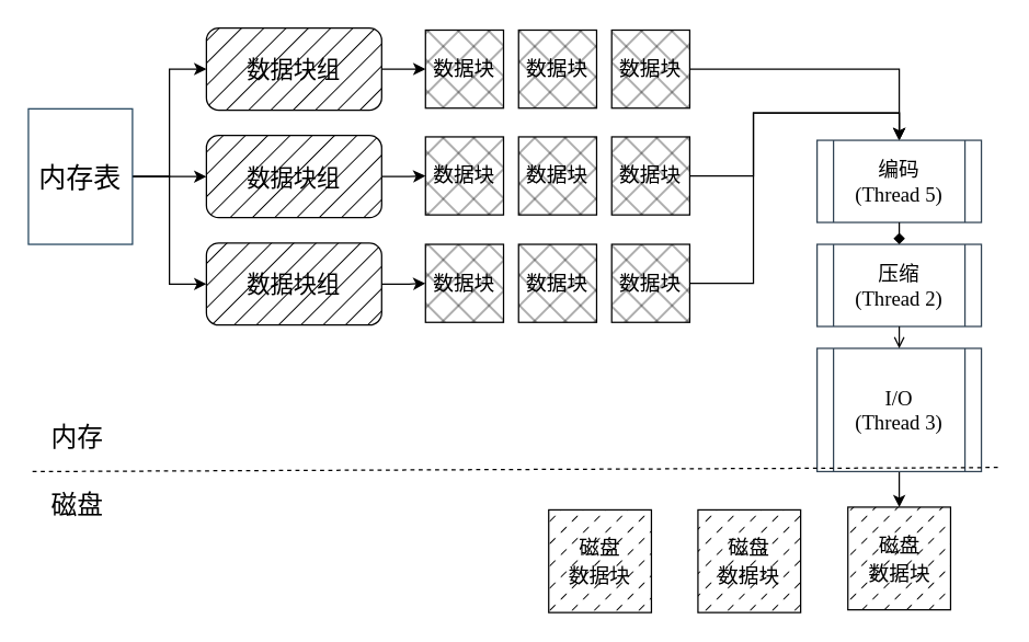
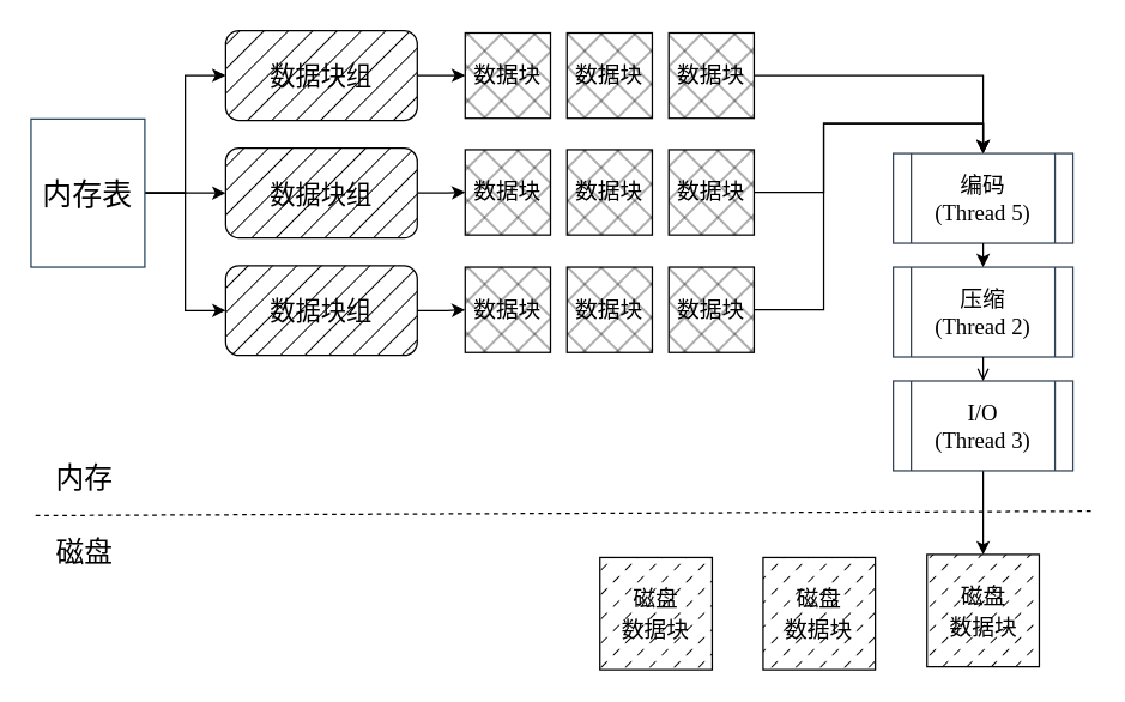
  <mxCell id="0" />
  <mxCell id="1" parent="0" />
  <mxCell id="2" style="edgeStyle=orthogonalEdgeStyle;rounded=0;orthogonalLoop=1;jettySize=auto;html=1;fontSize=22;fillColor=#d0cee2;strokeColor=#000000;fontFamily=Times New Roman;" parent="1" source="5" target="7" edge="1"><mxGeometry relative="1" as="geometry" /></mxCell>
  <mxCell id="3" style="edgeStyle=orthogonalEdgeStyle;rounded=0;orthogonalLoop=1;jettySize=auto;html=1;fontSize=22;fillColor=#d0cee2;strokeColor=#000000;fontFamily=Times New Roman;" parent="1" source="5" target="9" edge="1"><mxGeometry relative="1" as="geometry" /></mxCell>
  <mxCell id="4" style="edgeStyle=orthogonalEdgeStyle;rounded=0;orthogonalLoop=1;jettySize=auto;html=1;fontSize=22;fillColor=#d0cee2;strokeColor=#000000;fontFamily=Times New Roman;" parent="1" source="5" target="11" edge="1"><mxGeometry relative="1" as="geometry" /></mxCell>
  <mxCell id="5" value="&lt;font style=&quot;font-size: 20px;&quot;&gt;内存表&lt;/font&gt;" style="whiteSpace=wrap;html=1;fillColor=default;strokeColor=#23445d;fontFamily=Times New Roman;fontColor=#000000;rounded=0;" parent="1" vertex="1"><mxGeometry x="20" y="79" width="76" height="99" as="geometry" /></mxCell>
  <mxCell id="6" style="edgeStyle=orthogonalEdgeStyle;rounded=0;orthogonalLoop=1;jettySize=auto;html=1;entryX=0;entryY=0.5;entryDx=0;entryDy=0;fontSize=15;fillColor=#b1ddf0;strokeColor=#000000;fontFamily=Times New Roman;" parent="1" source="7" target="12" edge="1"><mxGeometry relative="1" as="geometry" /></mxCell>
  <mxCell id="7" value="&lt;font style=&quot;font-size: 17px;&quot;&gt;数据块组&lt;/font&gt;" style="rounded=1;whiteSpace=wrap;html=1;fontSize=22;fillColor=#000000;strokeColor=default;fontFamily=Times New Roman;fontColor=#000000;fillStyle=hatch;" parent="1" vertex="1"><mxGeometry x="150" y="20" width="128" height="60" as="geometry" /></mxCell>
  <mxCell id="8" style="edgeStyle=orthogonalEdgeStyle;rounded=0;orthogonalLoop=1;jettySize=auto;html=1;entryX=0;entryY=0.5;entryDx=0;entryDy=0;fontSize=15;fillColor=#b1ddf0;strokeColor=#000000;fontFamily=Times New Roman;" parent="1" source="9" target="16" edge="1"><mxGeometry relative="1" as="geometry" /></mxCell>
  <mxCell id="9" value="&lt;font style=&quot;font-size: 17px;&quot;&gt;数据块组&lt;/font&gt;" style="rounded=1;whiteSpace=wrap;html=1;fontSize=22;fillColor=#000000;strokeColor=default;fontFamily=Times New Roman;fontColor=#000000;fillStyle=hatch;" parent="1" vertex="1"><mxGeometry x="150" y="98.5" width="128" height="60" as="geometry" /></mxCell>
  <mxCell id="10" style="edgeStyle=orthogonalEdgeStyle;rounded=0;orthogonalLoop=1;jettySize=auto;html=1;fontSize=15;fillColor=#b1ddf0;strokeColor=#000000;fontFamily=Times New Roman;" parent="1" source="11" target="20" edge="1"><mxGeometry relative="1" as="geometry" /></mxCell>
  <mxCell id="11" value="&lt;font style=&quot;font-size: 17px;&quot;&gt;数据块组&lt;/font&gt;" style="rounded=1;whiteSpace=wrap;html=1;fontSize=22;fillColor=#000000;strokeColor=default;fontFamily=Times New Roman;fontColor=#000000;fillStyle=hatch;" parent="1" vertex="1"><mxGeometry x="150" y="177" width="128" height="60" as="geometry" /></mxCell>
  <mxCell id="12" value="&lt;font style=&quot;font-size: 15px;&quot;&gt;数据块&lt;/font&gt;" style="whiteSpace=wrap;html=1;aspect=fixed;fontSize=17;fillColor=#000000;strokeColor=#000000;fontFamily=Times New Roman;fontColor=#000000;fillStyle=cross-hatch;gradientColor=none;" parent="1" vertex="1"><mxGeometry x="310" y="21.5" width="57" height="57" as="geometry" /></mxCell>
  <mxCell id="13" value="&lt;font style=&quot;font-size: 15px;&quot;&gt;数据块&lt;/font&gt;" style="whiteSpace=wrap;html=1;aspect=fixed;fontSize=17;fillColor=#000000;strokeColor=#000000;fontFamily=Times New Roman;fontColor=#000000;fillStyle=cross-hatch;gradientColor=none;" parent="1" vertex="1"><mxGeometry x="378" y="21.5" width="57" height="57" as="geometry" /></mxCell>
  <mxCell id="14" style="edgeStyle=orthogonalEdgeStyle;rounded=0;orthogonalLoop=1;jettySize=auto;html=1;entryX=0.5;entryY=0;entryDx=0;entryDy=0;fontSize=15;fontFamily=Times New Roman;" parent="1" source="15" target="24" edge="1"><mxGeometry relative="1" as="geometry" /></mxCell>
  <mxCell id="15" value="&lt;font style=&quot;font-size: 15px;&quot;&gt;数据块&lt;/font&gt;" style="whiteSpace=wrap;html=1;aspect=fixed;fontSize=17;fillColor=#000000;strokeColor=#000000;fontFamily=Times New Roman;fontColor=#000000;fillStyle=cross-hatch;gradientColor=none;" parent="1" vertex="1"><mxGeometry x="446" y="21.5" width="57" height="57" as="geometry" /></mxCell>
  <mxCell id="16" value="&lt;font style=&quot;font-size: 15px;&quot;&gt;数据块&lt;/font&gt;" style="whiteSpace=wrap;html=1;aspect=fixed;fontSize=17;fillColor=#000000;strokeColor=#000000;fontFamily=Times New Roman;fontColor=#000000;fillStyle=cross-hatch;gradientColor=none;" parent="1" vertex="1"><mxGeometry x="310" y="99.5" width="57" height="57" as="geometry" /></mxCell>
  <mxCell id="17" value="&lt;font style=&quot;font-size: 15px;&quot;&gt;数据块&lt;/font&gt;" style="whiteSpace=wrap;html=1;aspect=fixed;fontSize=17;fillColor=#000000;strokeColor=#000000;fontFamily=Times New Roman;fontColor=#000000;fillStyle=cross-hatch;gradientColor=none;" parent="1" vertex="1"><mxGeometry x="378" y="99.5" width="57" height="57" as="geometry" /></mxCell>
  <mxCell id="18" style="edgeStyle=orthogonalEdgeStyle;rounded=0;orthogonalLoop=1;jettySize=auto;html=1;entryX=0.5;entryY=0;entryDx=0;entryDy=0;fontSize=15;fontFamily=Times New Roman;" parent="1" source="19" target="24" edge="1"><mxGeometry relative="1" as="geometry" /></mxCell>
  <mxCell id="19" value="&lt;font style=&quot;font-size: 15px;&quot;&gt;数据块&lt;/font&gt;" style="whiteSpace=wrap;html=1;aspect=fixed;fontSize=17;fillColor=#000000;strokeColor=#000000;fontFamily=Times New Roman;fontColor=#000000;fillStyle=cross-hatch;gradientColor=none;" parent="1" vertex="1"><mxGeometry x="446" y="99.5" width="57" height="57" as="geometry" /></mxCell>
  <mxCell id="20" value="&lt;font style=&quot;font-size: 15px;&quot;&gt;数据块&lt;/font&gt;" style="whiteSpace=wrap;html=1;aspect=fixed;fontSize=17;fillColor=#000000;strokeColor=#000000;fontFamily=Times New Roman;fontColor=#000000;fillStyle=cross-hatch;gradientColor=none;" parent="1" vertex="1"><mxGeometry x="310" y="178" width="57" height="57" as="geometry" /></mxCell>
  <mxCell id="21" value="&lt;font style=&quot;font-size: 15px;&quot;&gt;数据块&lt;/font&gt;" style="whiteSpace=wrap;html=1;aspect=fixed;fontSize=17;fillColor=#000000;strokeColor=#000000;fontFamily=Times New Roman;fontColor=#000000;fillStyle=cross-hatch;gradientColor=none;" parent="1" vertex="1"><mxGeometry x="378" y="178" width="57" height="57" as="geometry" /></mxCell>
  <mxCell id="22" style="edgeStyle=orthogonalEdgeStyle;rounded=0;orthogonalLoop=1;jettySize=auto;html=1;entryX=0.5;entryY=0;entryDx=0;entryDy=0;fontSize=15;fontFamily=Times New Roman;" parent="1" source="23" target="24" edge="1"><mxGeometry relative="1" as="geometry" /></mxCell>
  <mxCell id="23" value="&lt;font style=&quot;font-size: 15px;&quot;&gt;数据块&lt;/font&gt;" style="whiteSpace=wrap;html=1;aspect=fixed;fontSize=17;fillColor=#000000;strokeColor=#000000;fontFamily=Times New Roman;fontColor=#000000;fillStyle=cross-hatch;gradientColor=none;" parent="1" vertex="1"><mxGeometry x="446" y="178" width="57" height="57" as="geometry" /></mxCell>
  <mxCell id="24" value="编码&lt;br&gt;(Thread 5)" style="shape=process;whiteSpace=wrap;html=1;backgroundOutline=1;fontSize=15;fillColor=default;fontColor=#000000;strokeColor=#314354;fontFamily=Times New Roman;" parent="1" vertex="1"><mxGeometry x="596" y="102" width="120" height="60" as="geometry" /></mxCell>
  <mxCell id="25" value="压缩&lt;br&gt;(Thread 2)" style="shape=process;whiteSpace=wrap;html=1;backgroundOutline=1;fontSize=15;fillColor=default;fontColor=#000000;strokeColor=#314354;fontFamily=Times New Roman;" parent="1" vertex="1"><mxGeometry x="596" y="178" width="120" height="60" as="geometry" /></mxCell>
  <mxCell id="26" style="edgeStyle=orthogonalEdgeStyle;rounded=0;orthogonalLoop=1;jettySize=auto;html=1;entryX=0.5;entryY=0;entryDx=0;entryDy=0;fontSize=15;fontFamily=Times New Roman;" parent="1" source="27" target="33" edge="1"><mxGeometry relative="1" as="geometry" /></mxCell>
- <mxCell id="27" value="I/O&lt;br&gt;(Thread 3)" style="shape=process;whiteSpace=wrap;html=1;backgroundOutline=1;fontSize=15;fillColor=default;fontColor=#000000;strokeColor=#314354;fontFamily=Times New Roman;" parent="1" vertex="1"><mxGeometry x="596" y="254" width="120" height="90" as="geometry" /></mxCell>
+ <mxCell id="27" value="I/O&lt;br&gt;(Thread 3)" style="shape=process;whiteSpace=wrap;html=1;backgroundOutline=1;fontSize=15;fillColor=default;fontColor=#000000;strokeColor=#314354;fontFamily=Times New Roman;" parent="1" vertex="1"><mxGeometry x="596" y="254" width="120" height="60" as="geometry" /></mxCell>
  <mxCell id="28" value="" style="endArrow=none;html=1;rounded=0;fontSize=15;dashed=1;fontFamily=Times New Roman;" parent="1" edge="1"><mxGeometry width="50" height="50" relative="1" as="geometry"><mxPoint x="23" y="344" as="sourcePoint" /><mxPoint x="729" y="341" as="targetPoint" /></mxGeometry></mxCell>
- <mxCell id="29" value="" style="endArrow=diamond;html=1;rounded=0;fontSize=15;entryX=0.5;entryY=0;entryDx=0;entryDy=0;exitX=0.5;exitY=1;exitDx=0;exitDy=0;fontFamily=Times New Roman;" parent="1" source="24" target="25" edge="1"><mxGeometry width="50" height="50" relative="1" as="geometry"><mxPoint x="439" y="283" as="sourcePoint" /><mxPoint x="489" y="233" as="targetPoint" /></mxGeometry></mxCell>
+ <mxCell id="29" value="" style="endArrow=classic;html=1;rounded=0;fontSize=15;entryX=0.5;entryY=0;entryDx=0;entryDy=0;exitX=0.5;exitY=1;exitDx=0;exitDy=0;fontFamily=Times New Roman;" parent="1" source="24" target="25" edge="1"><mxGeometry width="50" height="50" relative="1" as="geometry"><mxPoint x="439" y="283" as="sourcePoint" /><mxPoint x="489" y="233" as="targetPoint" /></mxGeometry></mxCell>
  <mxCell id="30" value="" style="endArrow=open;html=1;rounded=0;fontSize=15;entryX=0.5;entryY=0;entryDx=0;entryDy=0;exitX=0.5;exitY=1;exitDx=0;exitDy=0;fontFamily=Times New Roman;" parent="1" source="25" target="27" edge="1"><mxGeometry width="50" height="50" relative="1" as="geometry"><mxPoint x="666" y="172" as="sourcePoint" /><mxPoint x="666" y="188" as="targetPoint" /></mxGeometry></mxCell>
  <mxCell id="31" value="&lt;span style=&quot;font-size: 15px;&quot;&gt;磁盘&lt;br&gt;数据块&lt;/span&gt;" style="whiteSpace=wrap;html=1;aspect=fixed;fontSize=17;fillColor=#000000;strokeColor=#000000;fontFamily=Times New Roman;fontColor=#000000;fillStyle=dashed;" parent="1" vertex="1"><mxGeometry x="400" y="372" width="75" height="75" as="geometry" /></mxCell>
  <mxCell id="32" value="&lt;span style=&quot;font-size: 15px;&quot;&gt;磁盘&lt;br&gt;数据块&lt;/span&gt;" style="whiteSpace=wrap;html=1;aspect=fixed;fontSize=17;fillColor=#000000;strokeColor=#000000;fontFamily=Times New Roman;fontColor=#000000;fillStyle=dashed;" parent="1" vertex="1"><mxGeometry x="509" y="372" width="75" height="75" as="geometry" /></mxCell>
  <mxCell id="33" value="&lt;span style=&quot;font-size: 15px;&quot;&gt;磁盘&lt;br&gt;数据块&lt;/span&gt;" style="whiteSpace=wrap;html=1;aspect=fixed;fontSize=17;fillColor=#000000;strokeColor=#000000;fontFamily=Times New Roman;fontColor=#000000;fillStyle=dashed;" parent="1" vertex="1"><mxGeometry x="618.5" y="370" width="75" height="75" as="geometry" /></mxCell>
  <mxCell id="34" value="&lt;font style=&quot;font-size: 19px;&quot;&gt;内存&lt;/font&gt;" style="text;html=1;strokeColor=none;fillColor=none;align=center;verticalAlign=middle;whiteSpace=wrap;rounded=0;fontSize=15;fontFamily=Times New Roman;" parent="1" vertex="1"><mxGeometry x="26" y="305" width="60" height="30" as="geometry" /></mxCell>
  <mxCell id="35" value="&lt;font style=&quot;font-size: 19px;&quot;&gt;磁盘&lt;/font&gt;" style="text;html=1;strokeColor=none;fillColor=none;align=center;verticalAlign=middle;whiteSpace=wrap;rounded=0;fontSize=15;fontFamily=Times New Roman;" parent="1" vertex="1"><mxGeometry x="26" y="354" width="60" height="30" as="geometry" /></mxCell>
